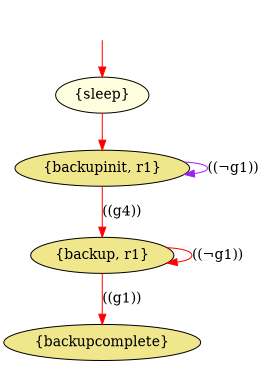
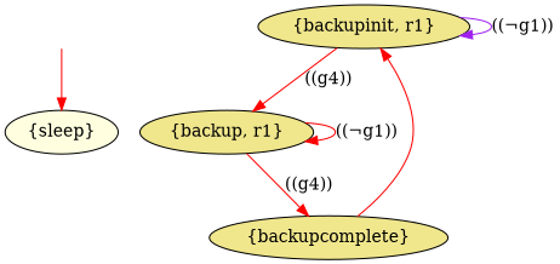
  digraph {
    node [style=filled fillcolor=khaki]
    edge [color=red]
    _init [style=invis fillcolor=""]
    n2 [fillcolor=lightyellow label="{sleep}"]
    n3 [label="{backupinit, r1}"]
    n4 [label="{backup, r1}"]
    n5 [label="{backupcomplete}"]
    _init -> n2
-   n2 -> n3
+   n5 -> n3
    n3 -> n3 [color=purple label="((¬g1))"]
    n3 -> n4 [label="((g4))"]
    n4 -> n4 [label="((¬g1))"]
-   n4 -> n5 [label="((g1))"]
+   n4 -> n5 [label="((g4))"]
  }
